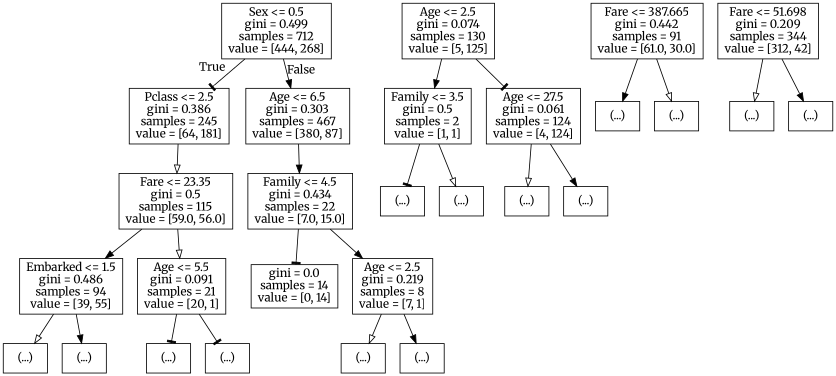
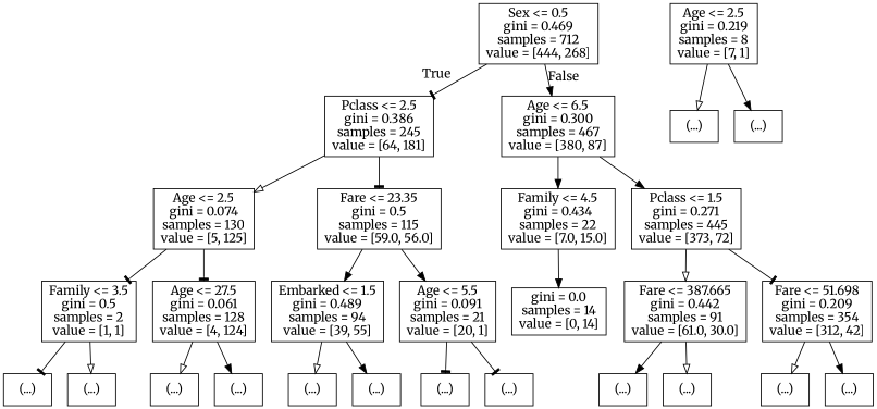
  digraph {
    fontname=Merriweather
    node [fontname=Merriweather shape=box]
    edge [arrowhead=normal fontname=Merriweather]
-   n1 [label="Sex <= 0.5\ngini = 0.499\nsamples = 712\nvalue = [444, 268]"]
+   n1 [label="Sex <= 0.5\ngini = 0.469\nsamples = 712\nvalue = [444, 268]"]
    n2 [label="Pclass <= 2.5\ngini = 0.386\nsamples = 245\nvalue = [64, 181]"]
-   n3 [label="Age <= 6.5\ngini = 0.303\nsamples = 467\nvalue = [380, 87]"]
+   n3 [label="Age <= 6.5\ngini = 0.300\nsamples = 467\nvalue = [380, 87]"]
    n4 [label="Age <= 2.5\ngini = 0.074\nsamples = 130\nvalue = [5, 125]"]
    n5 [label="Fare <= 23.35\ngini = 0.5\nsamples = 115\nvalue = [59.0, 56.0]"]
    n6 [label="Family <= 4.5\ngini = 0.434\nsamples = 22\nvalue = [7.0, 15.0]"]
+   n7 [label="Pclass <= 1.5\ngini = 0.271\nsamples = 445\nvalue = [373, 72]"]
    n8 [label="Family <= 3.5\ngini = 0.5\nsamples = 2\nvalue = [1, 1]"]
-   n9 [label="Age <= 27.5\ngini = 0.061\nsamples = 124\nvalue = [4, 124]"]
-   n10 [label="Embarked <= 1.5\ngini = 0.486\nsamples = 94\nvalue = [39, 55]"]
+   n9 [label="Age <= 27.5\ngini = 0.061\nsamples = 128\nvalue = [4, 124]"]
+   n10 [label="Embarked <= 1.5\ngini = 0.489\nsamples = 94\nvalue = [39, 55]"]
    n11 [label="Age <= 5.5\ngini = 0.091\nsamples = 21\nvalue = [20, 1]"]
    n12 [label="(...)"]
    n13 [label="(...)"]
    n14 [label="(...)"]
    n15 [label="(...)"]
    n16 [label="(...)"]
    n17 [label="(...)"]
    n18 [label="(...)"]
    n19 [label="(...)"]
    n20 [label="gini = 0.0\nsamples = 14\nvalue = [0, 14]"]
    n21 [label="Age <= 2.5\ngini = 0.219\nsamples = 8\nvalue = [7, 1]"]
    n22 [label="Fare <= 387.665\ngini = 0.442\nsamples = 91\nvalue = [61.0, 30.0]"]
-   n23 [label="Fare <= 51.698\ngini = 0.209\nsamples = 344\nvalue = [312, 42]"]
+   n23 [label="Fare <= 51.698\ngini = 0.209\nsamples = 354\nvalue = [312, 42]"]
    n24 [label="(...)"]
    n25 [label="(...)"]
    n26 [label="(...)"]
    n27 [label="(...)"]
    n28 [label="(...)"]
    n29 [label="(...)"]
    n1 -> n2 [arrowhead=tee headlabel=True labelangle=45 labeldistance=2.5]
    n1 -> n3 [headlabel=False labelangle=-45 labeldistance=2.5]
-   n2 -> n5 [arrowhead=onormal]
+   n2 -> n4 [arrowhead=onormal]
+   n2 -> n5 [arrowhead=tee]
    n3 -> n6
-   n4 -> n8
+   n3 -> n7
+   n4 -> n8 [arrowhead=tee]
    n4 -> n9 [arrowhead=tee]
    n5 -> n10
-   n5 -> n11 [arrowhead=onormal]
-   n6 -> n20 [arrowhead=tee]
-   n6 -> n21
+   n5 -> n11
+   n6 -> n20
+   n7 -> n22 [arrowhead=onormal]
+   n7 -> n23 [arrowhead=tee]
    n8 -> n12 [arrowhead=tee]
    n8 -> n13 [arrowhead=onormal]
    n9 -> n14 [arrowhead=onormal]
    n9 -> n15
    n10 -> n16 [arrowhead=onormal]
    n10 -> n17
    n11 -> n18 [arrowhead=tee]
    n11 -> n19 [arrowhead=tee]
    n21 -> n24 [arrowhead=onormal]
    n21 -> n25
    n22 -> n26
    n22 -> n27 [arrowhead=onormal]
    n23 -> n28 [arrowhead=onormal]
    n23 -> n29
  }
